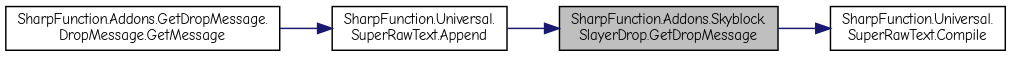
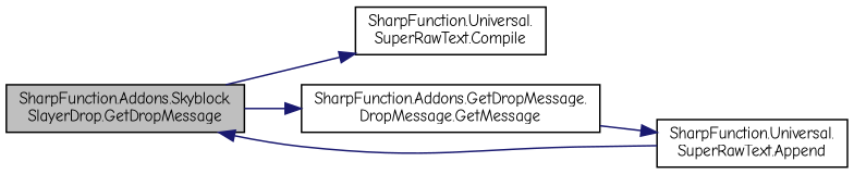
  digraph {
    fontname="Comic Neue"
    rankdir=LR
    node [color=black fillcolor=white fontname="Comic Neue" fontsize=10 shape=record style=filled]
    edge [color=midnightblue fontname="Comic Neue" fontsize=10 labelfontname=Helvetica labelfontsize=10 style=solid]
    n1 [fillcolor=grey75 fontcolor=black height=0.2 label="SharpFunction.Addons.Skyblock.\lSlayerDrop.GetDropMessage" width=0.4]
    n2 [height=0.2 label="SharpFunction.Universal.\lSuperRawText.Compile" width=0.4]
    n3 [height=0.2 label="SharpFunction.Addons.GetDropMessage.\lDropMessage.GetMessage" width=0.4]
    n4 [height=0.2 label="SharpFunction.Universal.\lSuperRawText.Append" width=0.4]
    n1 -> n2
+   n1 -> n3
    n3 -> n4
    n4 -> n1
  }
